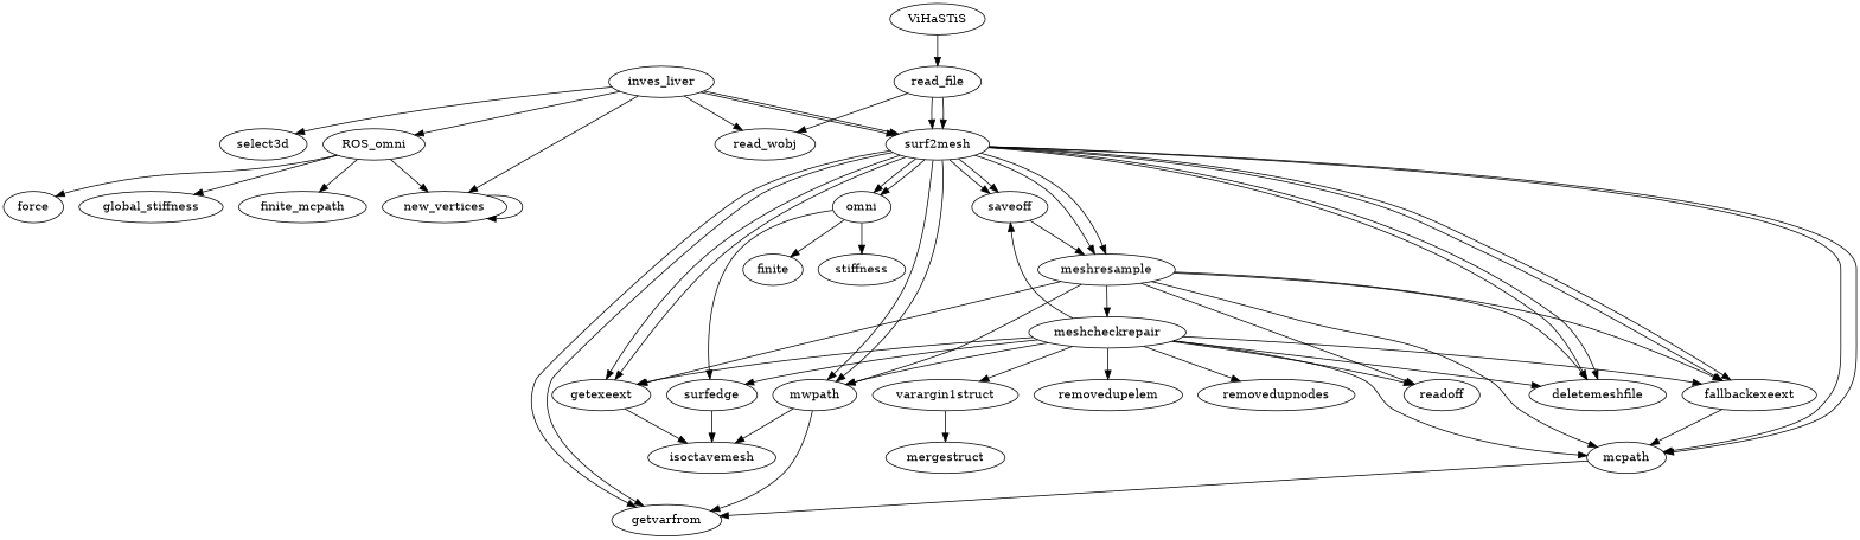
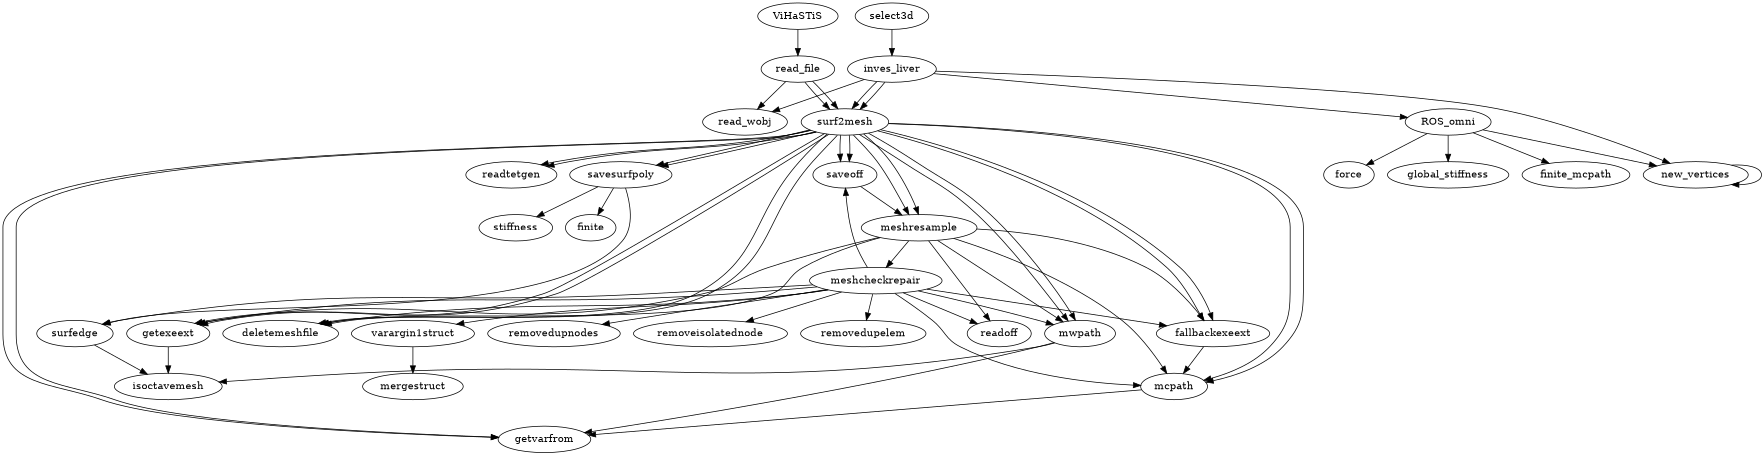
  digraph {
    n1 [label=finite_mcpath]
    ROS_omni
    force
    global_stiffness
    new_vertices
    ViHaSTiS
    read_file
    surf2mesh
    read_wobj
    deletemeshfile
    mwpath
    getvarfrom
    fallbackexeext
    mcpath
    getexeext
    saveoff
    meshresample
-   savesurfpoly [label=omni]
+   savesurfpoly
+   readtetgen
    isoctavemesh
    inves_liver
    select3d
    meshcheckrepair
    readoff
    surfedge
    n26 [label=finite]
    n27 [label=stiffness]
    removedupelem
    removedupnodes
+   removeisolatednode
    n31 [label=varargin1struct]
    mergestruct
    ROS_omni -> n1
    ROS_omni -> force
    ROS_omni -> global_stiffness
    ROS_omni -> new_vertices
    new_vertices -> new_vertices
    ViHaSTiS -> read_file
    read_file -> surf2mesh
    read_file -> surf2mesh
    read_file -> read_wobj
    surf2mesh -> deletemeshfile
    surf2mesh -> deletemeshfile
    surf2mesh -> mwpath
    surf2mesh -> mwpath
    surf2mesh -> getvarfrom
    surf2mesh -> getvarfrom
    surf2mesh -> fallbackexeext
    surf2mesh -> fallbackexeext
    surf2mesh -> mcpath
    surf2mesh -> mcpath
    surf2mesh -> getexeext
    surf2mesh -> getexeext
    surf2mesh -> saveoff
    surf2mesh -> saveoff
    surf2mesh -> meshresample
    surf2mesh -> meshresample
    surf2mesh -> savesurfpoly
    surf2mesh -> savesurfpoly
+   surf2mesh -> readtetgen
+   surf2mesh -> readtetgen
    mwpath -> getvarfrom
    mwpath -> isoctavemesh
    fallbackexeext -> mcpath
    mcpath -> getvarfrom
    getexeext -> isoctavemesh
    saveoff -> meshresample
    meshresample -> deletemeshfile
    meshresample -> mwpath
    meshresample -> fallbackexeext
    meshresample -> mcpath
    meshresample -> getexeext
    meshresample -> meshcheckrepair
    meshresample -> readoff
    savesurfpoly -> surfedge
    savesurfpoly -> n26
    savesurfpoly -> n27
    inves_liver -> ROS_omni
    inves_liver -> new_vertices
    inves_liver -> surf2mesh
    inves_liver -> surf2mesh
    inves_liver -> read_wobj
-   inves_liver -> select3d
+   select3d -> inves_liver
    meshcheckrepair -> deletemeshfile
    meshcheckrepair -> mwpath
    meshcheckrepair -> fallbackexeext
    meshcheckrepair -> mcpath
    meshcheckrepair -> getexeext
    meshcheckrepair -> saveoff
    meshcheckrepair -> readoff
    meshcheckrepair -> surfedge
    meshcheckrepair -> removedupelem
    meshcheckrepair -> removedupnodes
+   meshcheckrepair -> removeisolatednode
    meshcheckrepair -> n31
    surfedge -> isoctavemesh
    n31 -> mergestruct
  }
